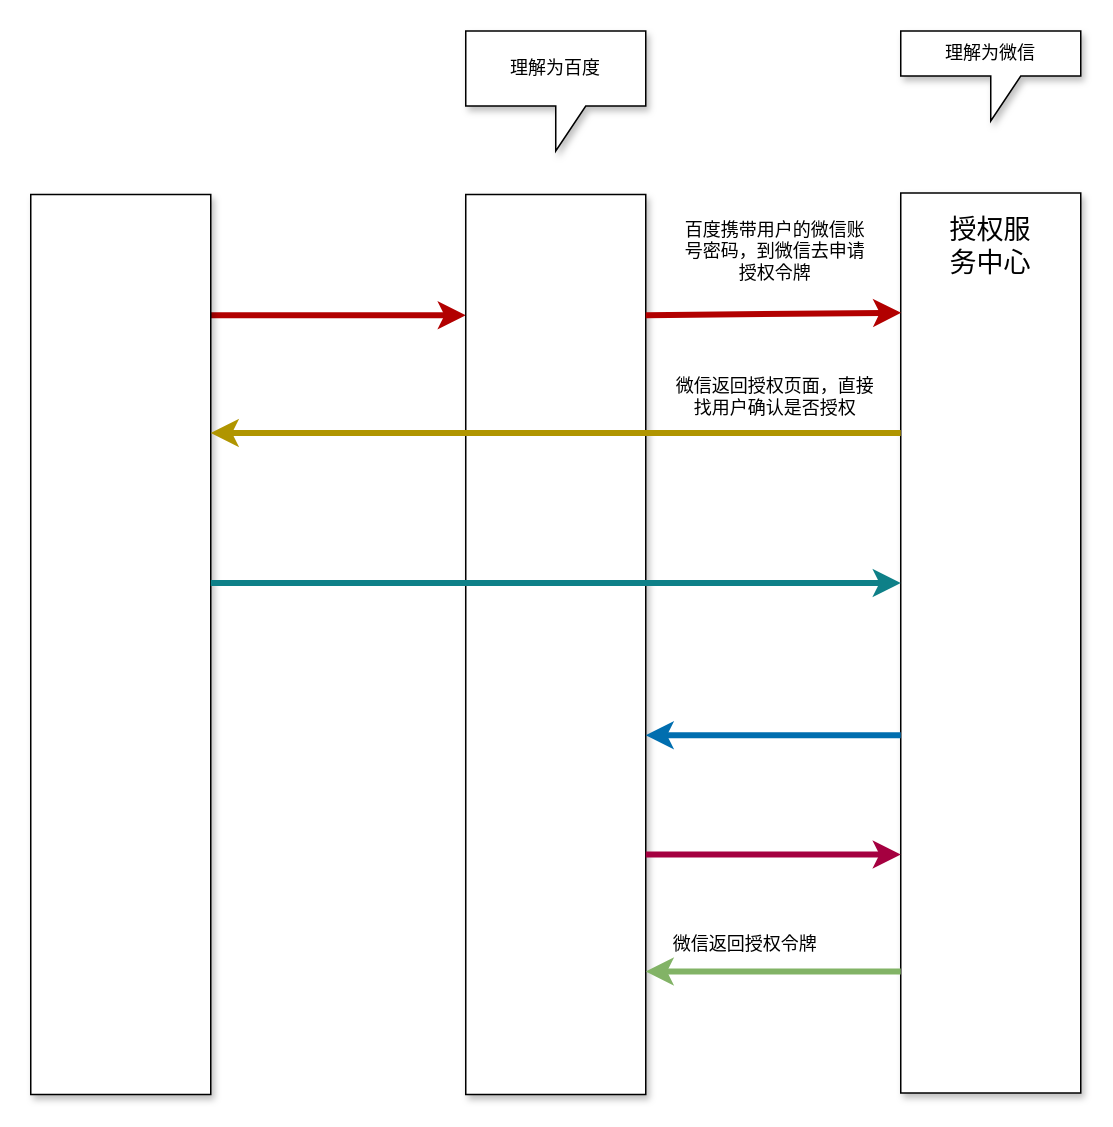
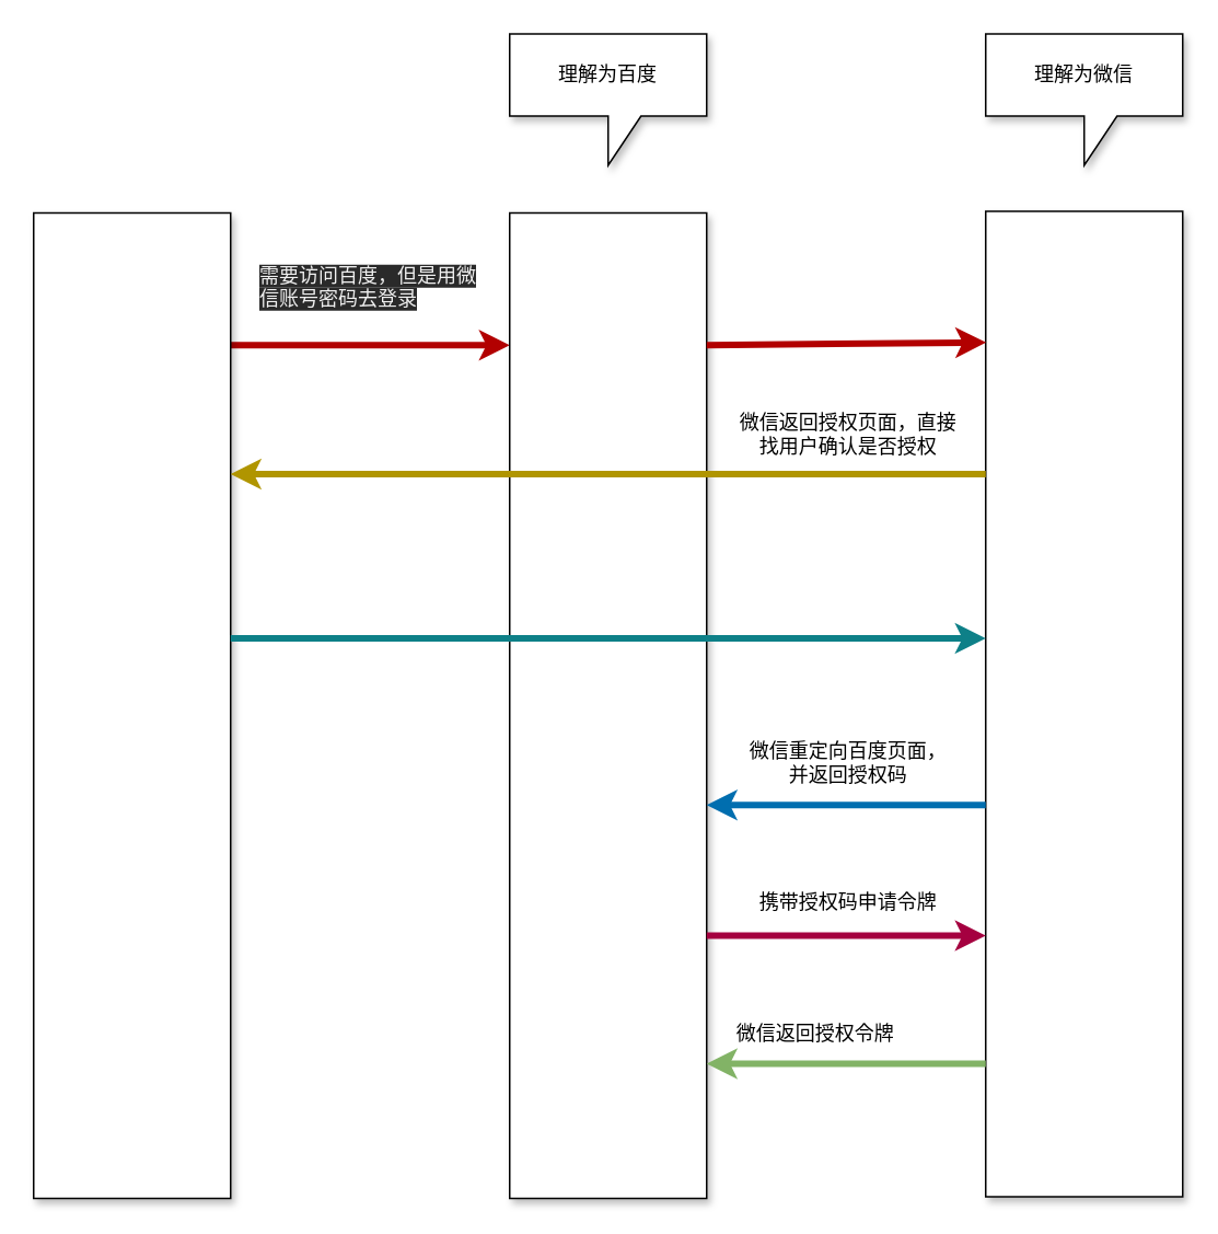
  <mxCell id="0" />
  <mxCell id="1" parent="0" />
  <mxCell id="2" style="edgeStyle=none;curved=1;html=1;exitX=1;exitY=0.25;exitDx=0;exitDy=0;entryX=0;entryY=0.25;entryDx=0;entryDy=0;fontSize=12;strokeColor=#B20000;strokeWidth=4;fillColor=#e51400;" edge="1" parent="1"><mxGeometry relative="1" as="geometry"><mxPoint x="140" y="209.5" as="sourcePoint" /><mxPoint x="310" y="209.5" as="targetPoint" /></mxGeometry></mxCell>
  <mxCell id="3" value="" style="rounded=0;whiteSpace=wrap;html=1;shadow=1;" vertex="1" parent="1"><mxGeometry x="20" y="129" width="120" height="600" as="geometry" /></mxCell>
  <mxCell id="4" value="" style="rounded=0;whiteSpace=wrap;html=1;shadow=1;" vertex="1" parent="1"><mxGeometry x="310" y="129" width="120" height="600" as="geometry" /></mxCell>
  <mxCell id="5" value="" style="rounded=0;whiteSpace=wrap;html=1;shadow=1;" vertex="1" parent="1"><mxGeometry x="600" y="128" width="120" height="600" as="geometry" /></mxCell>
  <mxCell id="6" value="理解为百度" style="shape=callout;whiteSpace=wrap;html=1;perimeter=calloutPerimeter;shadow=1;fontSize=12;" vertex="1" parent="1"><mxGeometry x="310" y="20" width="120" height="80" as="geometry" /></mxCell>
- <mxCell id="7" value="理解为微信" style="shape=callout;whiteSpace=wrap;html=1;perimeter=calloutPerimeter;shadow=1;fontSize=12;" vertex="1" parent="1"><mxGeometry x="600" y="20" width="120" height="60" as="geometry" /></mxCell>
- <mxCell id="9" value="百度携带用户的微信账&lt;br&gt;号密码，到微信去申请&lt;br&gt;授权令牌" style="text;html=1;align=center;verticalAlign=middle;resizable=0;points=[];autosize=1;strokeColor=none;fillColor=none;fontSize=12;" vertex="1" parent="1"><mxGeometry x="446" y="142" width="140" height="50" as="geometry" /></mxCell>
- <mxCell id="10" value="&lt;span style=&quot;font-size: 18px&quot;&gt;授权服务中心&lt;/span&gt;" style="text;html=1;strokeColor=none;fillColor=none;align=center;verticalAlign=middle;whiteSpace=wrap;rounded=0;shadow=1;fontSize=12;" vertex="1" parent="1"><mxGeometry x="630" y="149" width="60" height="30" as="geometry" /></mxCell>
+ <mxCell id="7" value="理解为微信" style="shape=callout;whiteSpace=wrap;html=1;perimeter=calloutPerimeter;shadow=1;fontSize=12;" vertex="1" parent="1"><mxGeometry x="600" y="20" width="120" height="80" as="geometry" /></mxCell>
+ <mxCell id="8" value="&lt;span style=&quot;color: rgb(240 , 240 , 240) ; font-family: &amp;#34;helvetica&amp;#34; ; font-size: 12px ; font-style: normal ; font-weight: 400 ; letter-spacing: normal ; text-align: center ; text-indent: 0px ; text-transform: none ; word-spacing: 0px ; background-color: rgb(42 , 42 , 42) ; display: inline ; float: none&quot;&gt;需要访问&lt;/span&gt;&lt;span style=&quot;color: rgb(240 , 240 , 240) ; font-family: &amp;#34;helvetica&amp;#34; ; font-size: 12px ; font-style: normal ; font-weight: 400 ; letter-spacing: normal ; text-align: center ; text-indent: 0px ; text-transform: none ; word-spacing: 0px ; background-color: rgb(42 , 42 , 42) ; display: inline ; float: none&quot;&gt;百度，但是&lt;/span&gt;&lt;span style=&quot;color: rgb(240 , 240 , 240) ; font-family: &amp;#34;helvetica&amp;#34; ; font-size: 12px ; font-style: normal ; font-weight: 400 ; letter-spacing: normal ; text-align: center ; text-indent: 0px ; text-transform: none ; word-spacing: 0px ; background-color: rgb(42 , 42 , 42) ; display: inline ; float: none&quot;&gt;用微信账号&lt;/span&gt;&lt;span style=&quot;color: rgb(240 , 240 , 240) ; font-family: &amp;#34;helvetica&amp;#34; ; font-size: 12px ; font-style: normal ; font-weight: 400 ; letter-spacing: normal ; text-align: center ; text-indent: 0px ; text-transform: none ; word-spacing: 0px ; background-color: rgb(42 , 42 , 42) ; display: inline ; float: none&quot;&gt;密码去登录&lt;/span&gt;" style="text;whiteSpace=wrap;html=1;fontSize=12;" vertex="1" parent="1"><mxGeometry x="156" y="154" width="140" height="40" as="geometry" /></mxCell>
  <mxCell id="11" value="微信返回授权页面，直接&lt;br&gt;找用户确认是否授权" style="text;html=1;align=center;verticalAlign=middle;resizable=0;points=[];autosize=1;strokeColor=none;fillColor=none;fontSize=12;" vertex="1" parent="1"><mxGeometry x="441" y="249" width="150" height="30" as="geometry" /></mxCell>
+ <mxCell id="12" value="微信重定向百度页面，&lt;br&gt;并返回授权码" style="text;html=1;align=center;verticalAlign=middle;resizable=0;points=[];autosize=1;strokeColor=none;fillColor=none;fontSize=12;" vertex="1" parent="1"><mxGeometry x="446" y="449" width="140" height="30" as="geometry" /></mxCell>
+ <mxCell id="13" value="携带授权码申请令牌" style="text;html=1;align=center;verticalAlign=middle;resizable=0;points=[];autosize=1;strokeColor=none;fillColor=none;fontSize=12;" vertex="1" parent="1"><mxGeometry x="456" y="539" width="120" height="20" as="geometry" /></mxCell>
  <mxCell id="14" value="微信返回授权令牌" style="text;html=1;align=center;verticalAlign=middle;resizable=0;points=[];autosize=1;strokeColor=none;fillColor=none;fontSize=12;" vertex="1" parent="1"><mxGeometry x="441" y="619" width="110" height="20" as="geometry" /></mxCell>
  <mxCell id="15" style="edgeStyle=none;curved=1;html=1;exitX=1;exitY=0.25;exitDx=0;exitDy=0;fontSize=12;strokeColor=#B20000;strokeWidth=4;entryX=0.002;entryY=0.133;entryDx=0;entryDy=0;entryPerimeter=0;fillColor=#e51400;" edge="1" parent="1" target="5"><mxGeometry relative="1" as="geometry"><mxPoint x="596" y="210" as="targetPoint" /><mxPoint x="430" y="209.5" as="sourcePoint" /></mxGeometry></mxCell>
  <mxCell id="16" style="edgeStyle=none;curved=1;html=1;exitX=1;exitY=1;exitDx=0;exitDy=0;entryX=0;entryY=1;entryDx=0;entryDy=0;fontSize=12;strokeColor=#A50040;strokeWidth=4;fillColor=#d80073;" edge="1" parent="1"><mxGeometry relative="1" as="geometry"><mxPoint x="430" y="569" as="sourcePoint" /><mxPoint x="600" y="569" as="targetPoint" /></mxGeometry></mxCell>
  <mxCell id="17" style="edgeStyle=none;curved=1;html=1;exitX=0;exitY=0.25;exitDx=0;exitDy=0;entryX=1;entryY=0.25;entryDx=0;entryDy=0;fontSize=12;strokeColor=#B09500;strokeWidth=4;fillColor=#e3c800;" edge="1" parent="1"><mxGeometry relative="1" as="geometry"><mxPoint x="600" y="288" as="sourcePoint" /><mxPoint x="140" y="288" as="targetPoint" /></mxGeometry></mxCell>
  <mxCell id="18" style="edgeStyle=none;curved=1;html=1;exitX=0;exitY=0.75;exitDx=0;exitDy=0;entryX=1;entryY=0.75;entryDx=0;entryDy=0;fontSize=12;strokeColor=#006EAF;strokeWidth=4;fillColor=#1ba1e2;" edge="1" parent="1"><mxGeometry relative="1" as="geometry"><mxPoint x="600" y="489.5" as="sourcePoint" /><mxPoint x="430" y="489.5" as="targetPoint" /></mxGeometry></mxCell>
  <mxCell id="19" style="edgeStyle=none;curved=1;html=1;exitX=0;exitY=1;exitDx=0;exitDy=0;entryX=1;entryY=1;entryDx=0;entryDy=0;fontSize=12;strokeColor=#82b366;strokeWidth=4;fillColor=#d5e8d4;gradientColor=#97d077;" edge="1" parent="1"><mxGeometry relative="1" as="geometry"><mxPoint x="600" y="647" as="sourcePoint" /><mxPoint x="430" y="647" as="targetPoint" /></mxGeometry></mxCell>
  <mxCell id="20" style="edgeStyle=none;curved=1;html=1;exitX=1;exitY=0.5;exitDx=0;exitDy=0;entryX=0;entryY=0.5;entryDx=0;entryDy=0;fontSize=12;strokeColor=#0e8088;strokeWidth=4;fillColor=#b0e3e6;" edge="1" parent="1"><mxGeometry relative="1" as="geometry"><mxPoint x="140" y="388" as="sourcePoint" /><mxPoint x="600" y="388" as="targetPoint" /></mxGeometry></mxCell>
